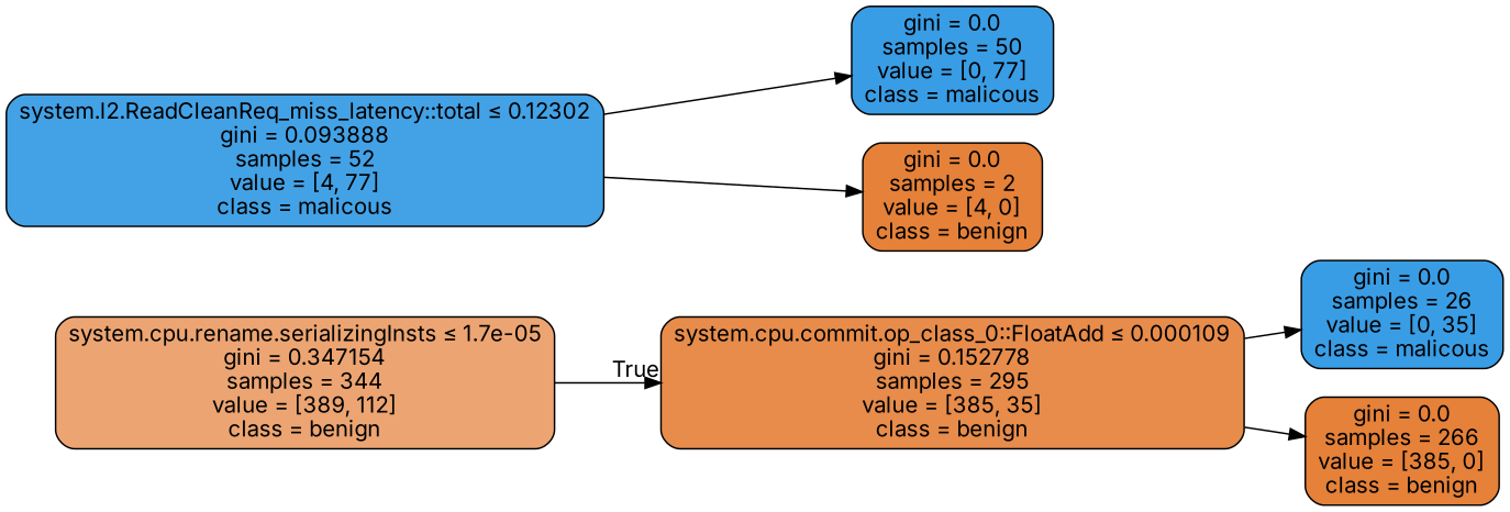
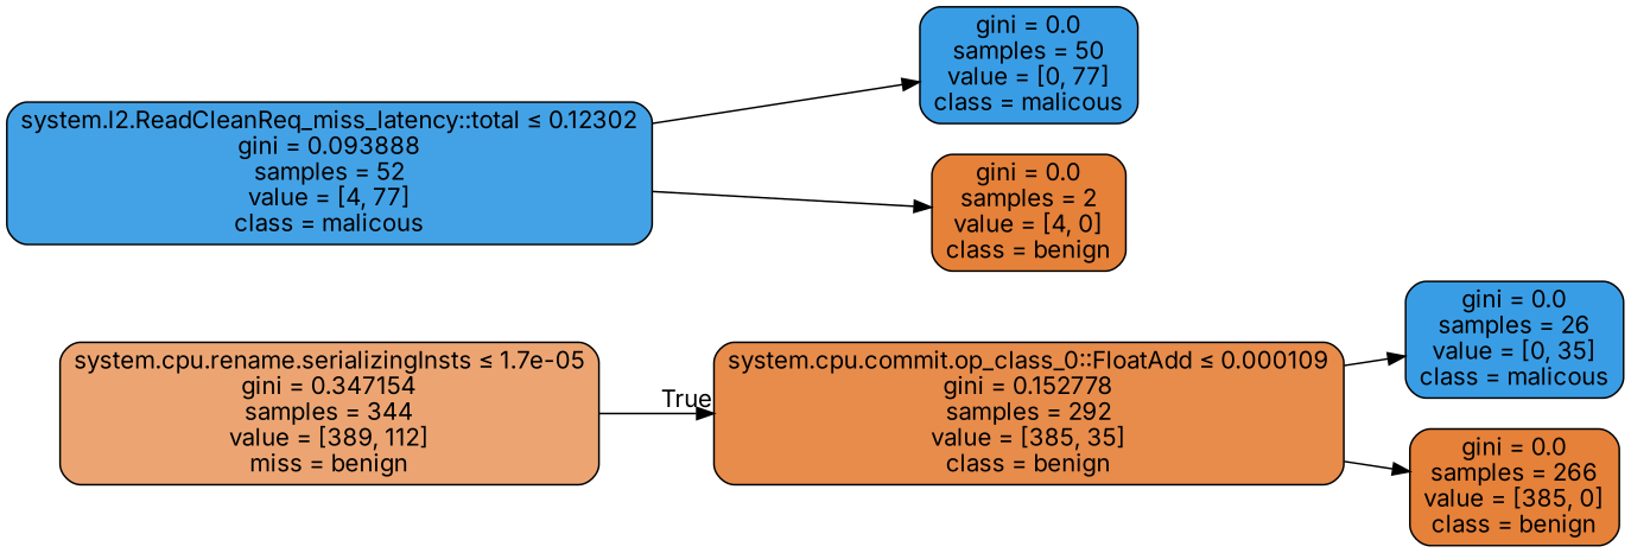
  digraph {
    fontname=Inter
    rankdir=LR
    node [color=black fillcolor="#399de5" fontname=Inter shape=box style="filled, rounded"]
    edge [fontname=Inter]
-   n1 [fillcolor="#eca572" label=<system.cpu.rename.serializingInsts &le; 1.7e-05<br/>gini = 0.347154<br/>samples = 344<br/>value = [389, 112]<br/>class = benign>]
-   n2 [fillcolor="#e78c4b" label=<system.cpu.commit.op_class_0::FloatAdd &le; 0.000109<br/>gini = 0.152778<br/>samples = 295<br/>value = [385, 35]<br/>class = benign>]
+   n1 [fillcolor="#eca572" label=<system.cpu.rename.serializingInsts &le; 1.7e-05<br/>gini = 0.347154<br/>samples = 344<br/>value = [389, 112]<br/>miss = benign>]
+   n2 [fillcolor="#e78c4b" label=<system.cpu.commit.op_class_0::FloatAdd &le; 0.000109<br/>gini = 0.152778<br/>samples = 292<br/>value = [385, 35]<br/>class = benign>]
    n3 [label=<gini = 0.0<br/>samples = 26<br/>value = [0, 35]<br/>class = malicous>]
    n4 [fillcolor="#e58139" label=<gini = 0.0<br/>samples = 266<br/>value = [385, 0]<br/>class = benign>]
    n5 [fillcolor="#43a2e6" label=<system.l2.ReadCleanReq_miss_latency::total &le; 0.12302<br/>gini = 0.093888<br/>samples = 52<br/>value = [4, 77]<br/>class = malicous>]
    n6 [label=<gini = 0.0<br/>samples = 50<br/>value = [0, 77]<br/>class = malicous>]
    n7 [fillcolor="#e58139" label=<gini = 0.0<br/>samples = 2<br/>value = [4, 0]<br/>class = benign>]
    n1 -> n2 [headlabel=True labelangle=45 labeldistance=2.5]
    n2 -> n3
    n2 -> n4
    n5 -> n6
    n5 -> n7
  }
